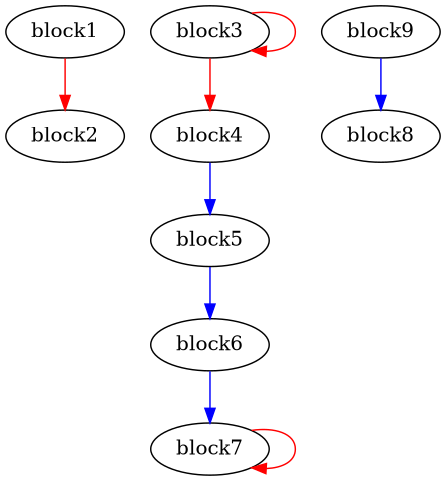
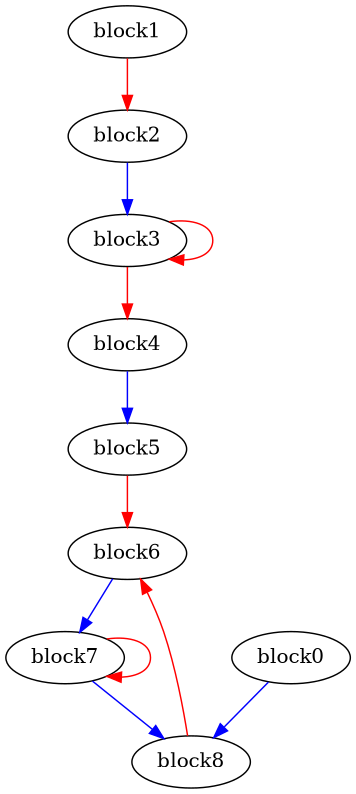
  digraph {
    splines=spline
    edge [color=blue freq=1]
    block1
    block2
    block3
    block4
    block5
    block6
    block7
    block8
-   block9
+   block9 [label=block0]
    block1 -> block2 [color=red]
+   block2 -> block3 [freq=32]
    block3 -> block3 [color=red freq=992]
    block3 -> block4 [color=red freq=32]
    block4 -> block5
-   block5 -> block6
+   block5 -> block6 [color=red]
    block6 -> block7 [freq=32]
    block7 -> block7 [color=red freq=992]
+   block7 -> block8 [freq=32]
+   block8 -> block6 [color=red freq=31]
    block9 -> block8
  }
